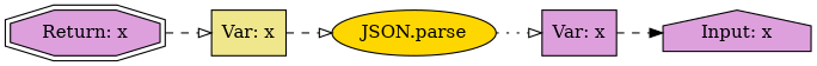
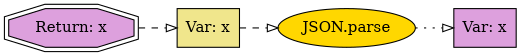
  digraph {
    rankdir=LR
    node [shape=box style=filled fillcolor=plum]
    edge [style=dashed arrowhead=onormal]
    n1 [label="Return: x" shape=doubleoctagon]
    n2 [label="Var: x" fillcolor=khaki]
    n3 [label="JSON.parse" shape=ellipse fillcolor=gold]
    n4 [label="Var: x"]
-   n5 [label="Input: x" shape=house]
    n1 -> n2
    n2 -> n3
    n3 -> n4 [style=dotted]
-   n4 -> n5 [arrowhead=normal]
  }
